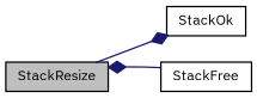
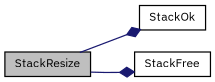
  digraph {
    fontname="IBM Plex Sans"
    rankdir=LR
    node [color=black fillcolor=white fontname="IBM Plex Sans" fontsize=10 shape=record style=filled]
    edge [arrowhead=diamond color=midnightblue fontname="IBM Plex Sans" fontsize=10 labelfontname=Helvetica labelfontsize=10 style=solid]
    n1 [fillcolor=grey75 fontcolor=black height=0.2 label=StackResize width=0.4]
    n2 [height=0.2 label=StackOk width=0.4]
    n3 [height=0.2 label=StackFree width=0.4]
    n1 -> n2
-   n3 -> n1
+   n1 -> n3
  }
